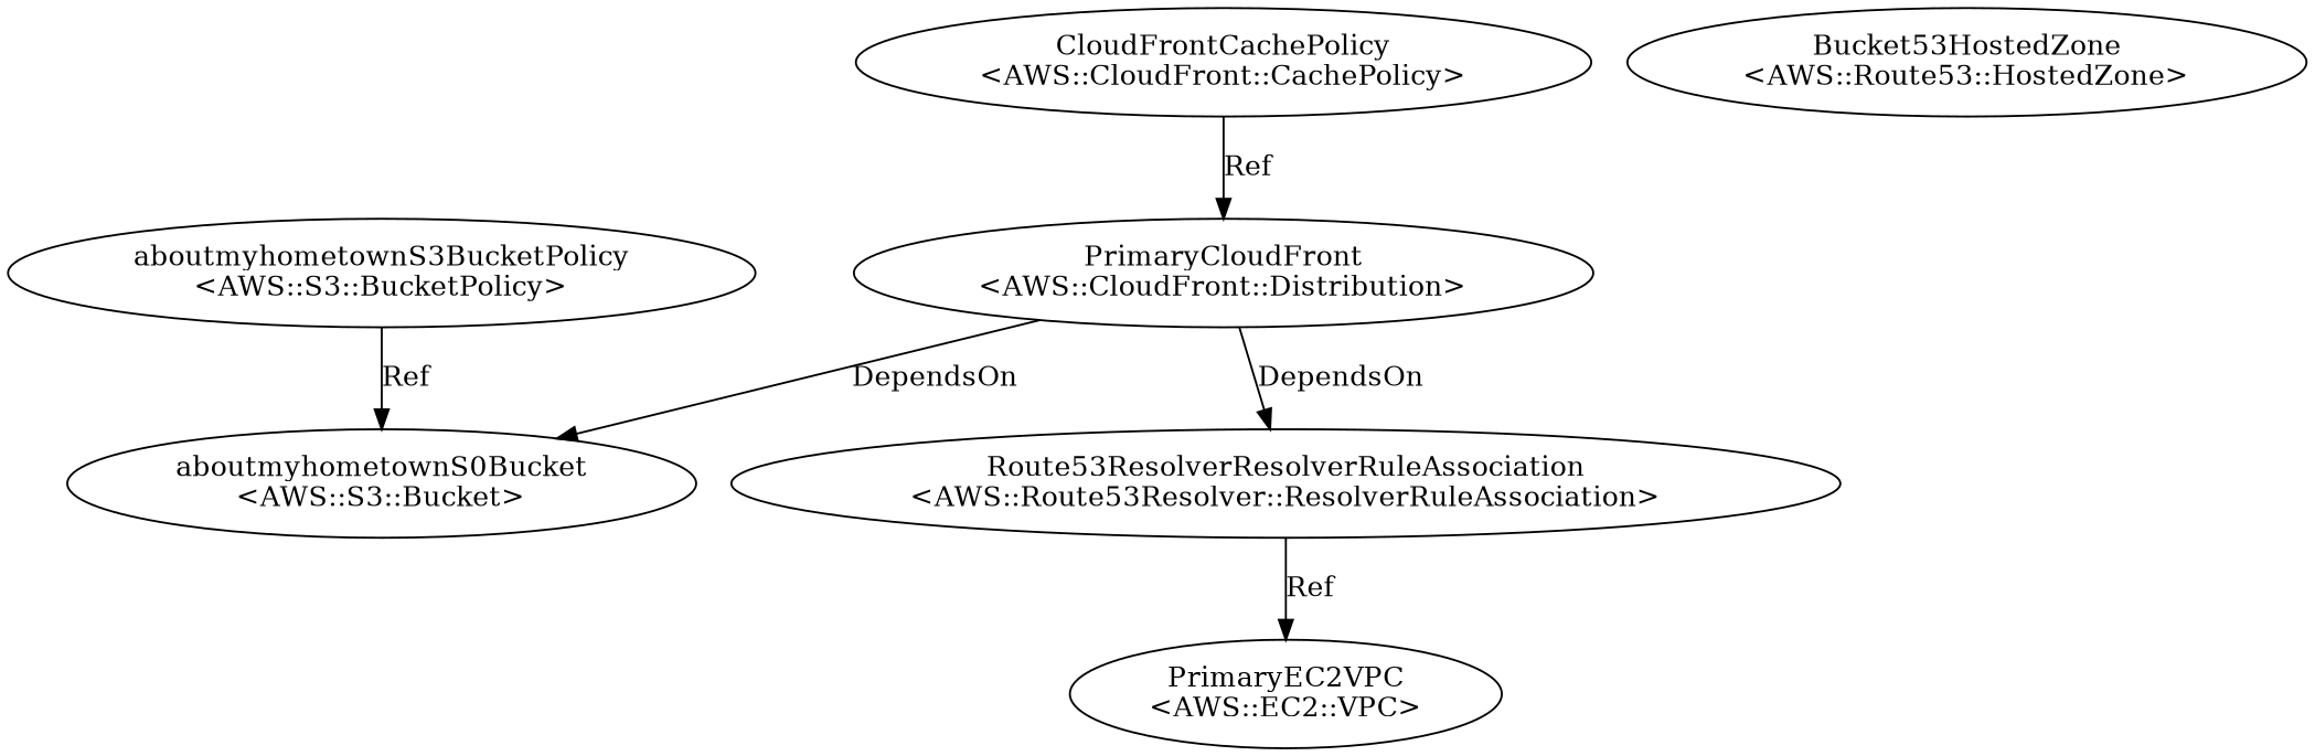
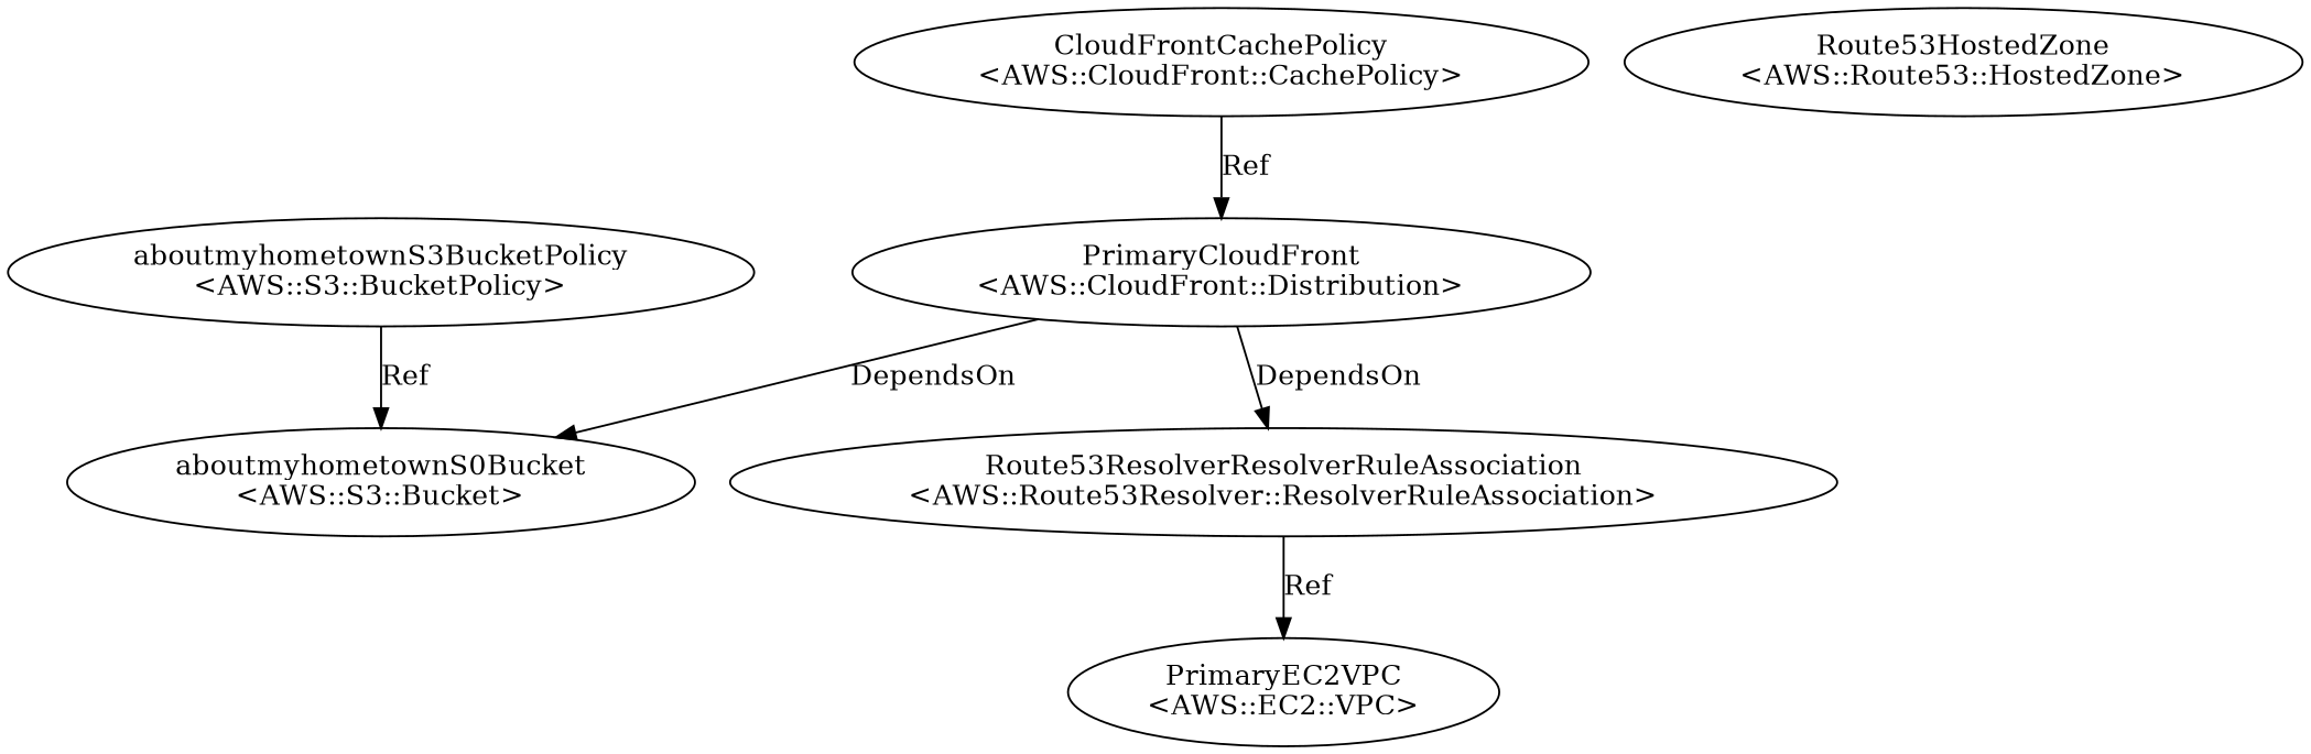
  digraph {
    node [color=black shape=ellipse type=Resource]
    edge [color=black source_paths="['DependsOn']"]
    n1 [label="PrimaryCloudFront\n<AWS::CloudFront::Distribution>"]
    n2 [label="aboutmyhometownS0Bucket\n<AWS::S3::Bucket>"]
    n3 [label="Route53ResolverResolverRuleAssociation\n<AWS::Route53Resolver::ResolverRuleAssociation>"]
    n4 [label="PrimaryEC2VPC\n<AWS::EC2::VPC>"]
    n5 [label="CloudFrontCachePolicy\n<AWS::CloudFront::CachePolicy>"]
    n6 [label="aboutmyhometownS3BucketPolicy\n<AWS::S3::BucketPolicy>"]
-   n7 [label="Bucket53HostedZone\n<AWS::Route53::HostedZone>"]
+   n7 [label="Route53HostedZone\n<AWS::Route53::HostedZone>"]
    n1 -> n2 [label=DependsOn]
    n1 -> n3 [label=DependsOn]
    n3 -> n4 [label=Ref source_paths="['Properties', 'VPCId']"]
    n5 -> n1 [label=Ref source_paths="['Properties', 'DistributionConfig', 'DefaultCacheBehavior', 'CachePolicyId']"]
    n6 -> n2 [label=Ref source_paths="['Properties', 'Bucket']"]
  }
